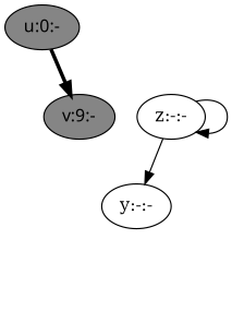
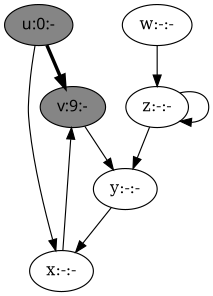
  digraph {
    edge [penwidth=1]
    n1 [fillcolor=gray52 fontname="time-bold" label="u:0:-" style=filled]
    n2 [fillcolor=gray52 fontname="time-bold" label="v:9:-" style=filled]
+   n3 [label="x:-:-"]
    n4 [label="y:-:-"]
+   n5 [label="w:-:-"]
    n6 [label="z:-:-"]
    n1 -> n2 [penwidth=3]
+   n1 -> n3
+   n2 -> n4
+   n3 -> n2
+   n4 -> n3
+   n5 -> n6
    n6 -> n4
    n6 -> n6
  }
